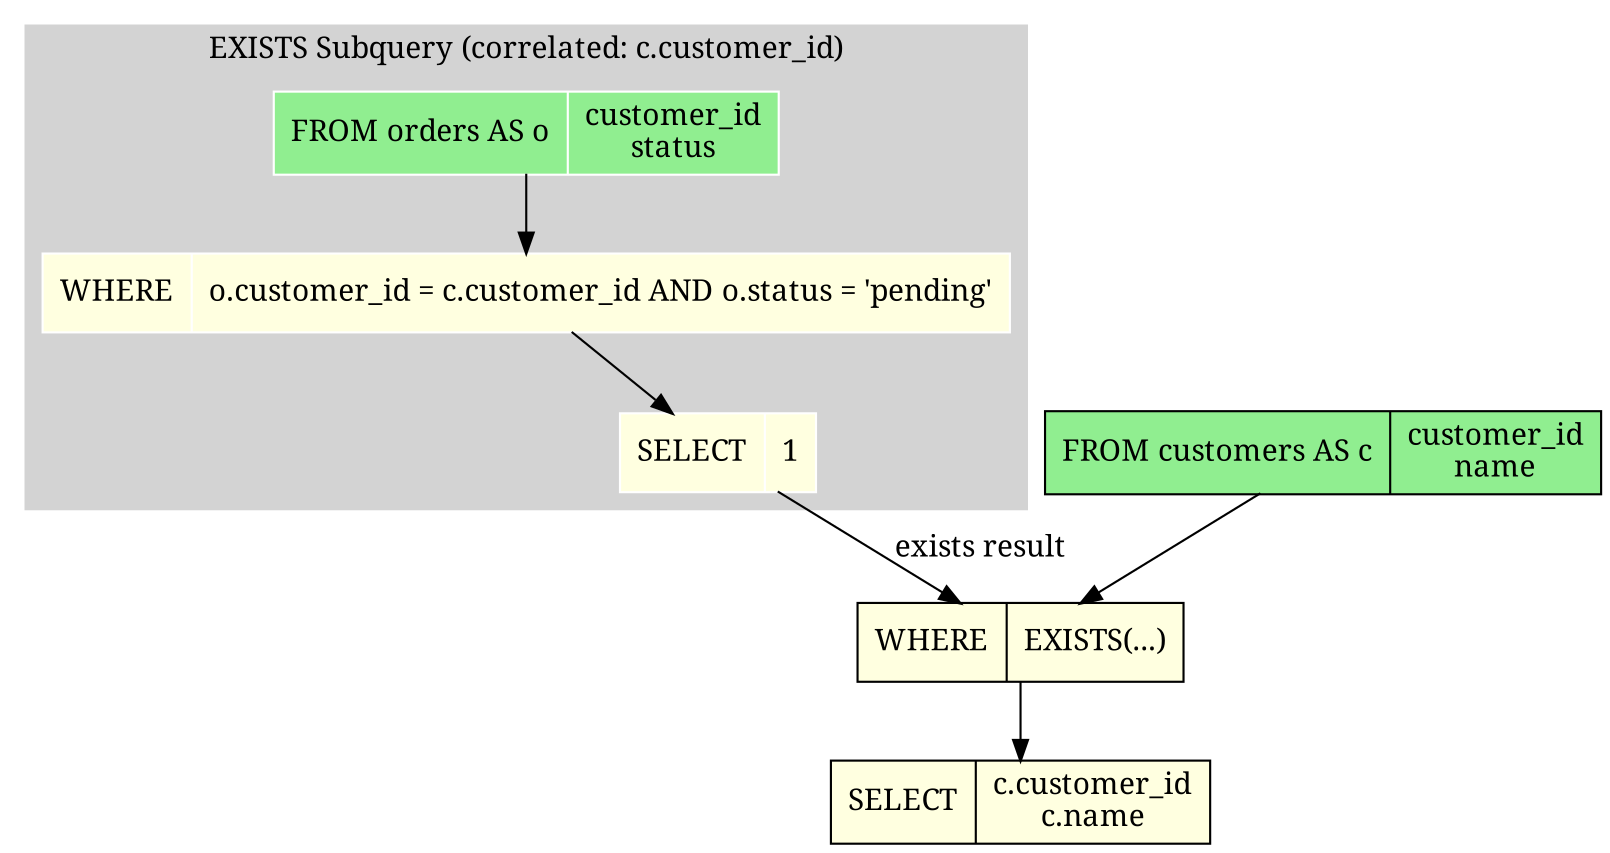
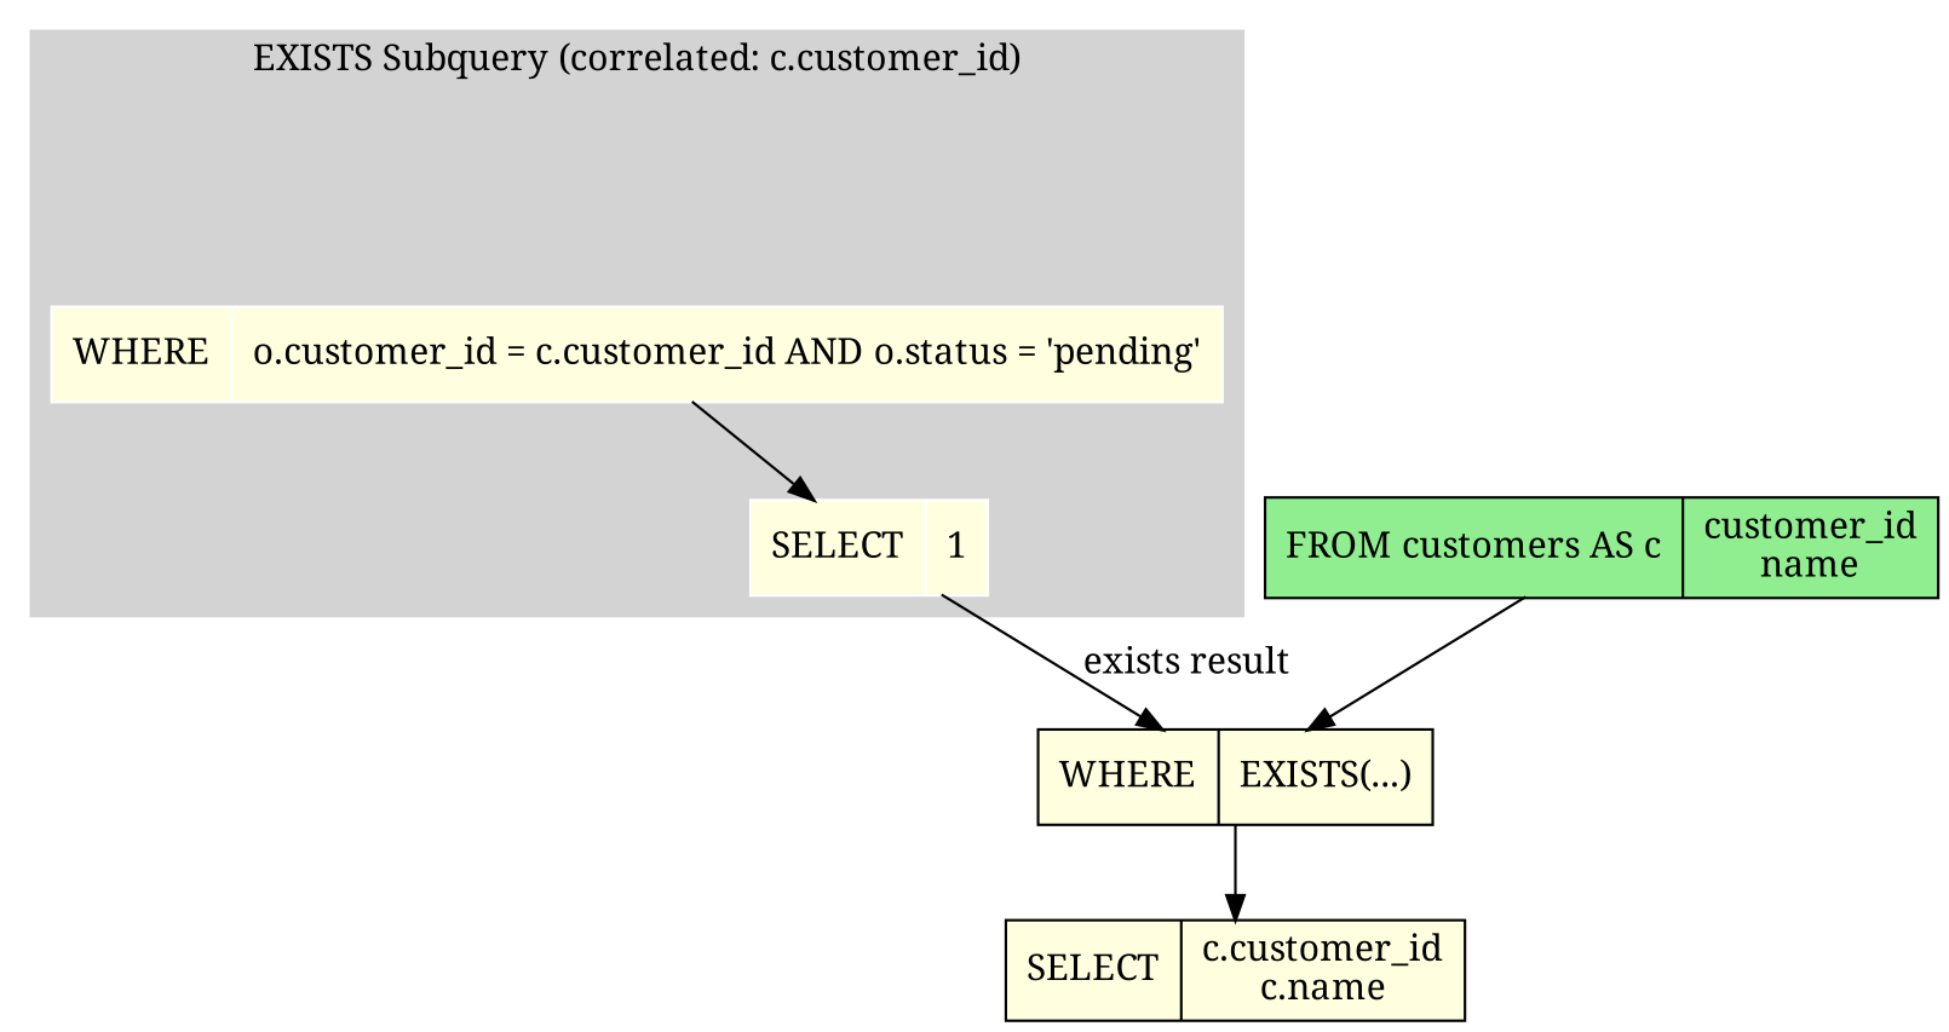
  digraph {
    rankdir=TB
    fontname="Noto Serif"
    node [fillcolor=lightyellow shape=record style=filled fontname="Noto Serif"]
    edge [fontname="Noto Serif"]
-   n1 [color=white fillcolor=lightgreen label="FROM orders AS o|customer_id\nstatus"]
    n2 [color=white label="WHERE|o.customer_id = c.customer_id AND o.status = 'pending'"]
    n3 [color=white label="SELECT|1"]
    n4 [fillcolor=lightgreen label="FROM customers AS c|customer_id\nname"]
    n5 [label="WHERE|EXISTS(...)"]
    n6 [label="SELECT|c.customer_id\nc.name"]
    subgraph cluster_1 {
      color=lightgrey
      label="EXISTS Subquery (correlated: c.customer_id)"
      style=filled
-     n1
      n2
      n3
    }
-   n1 -> n2
    n2 -> n3
    n3 -> n5 [label="exists result"]
    n4 -> n5
    n5 -> n6
  }
